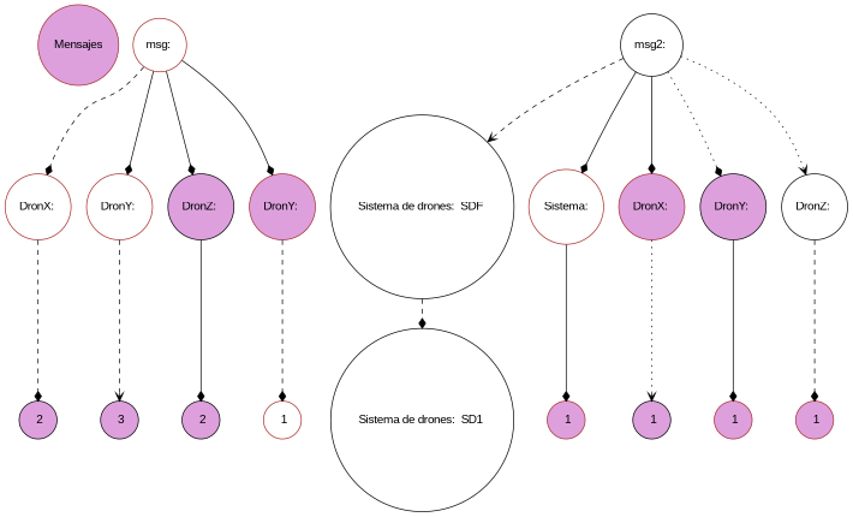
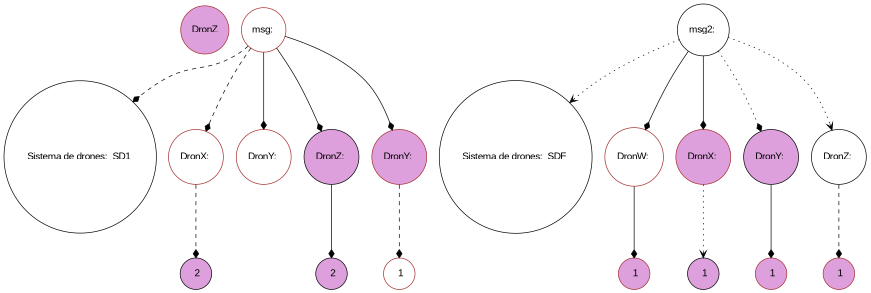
  digraph {
    fontname="Liberation Sans"
    node [color=brown fillcolor=plum fontname="Liberation Sans" shape=circle style=filled]
    edge [arrowhead=diamond fontname="Liberation Sans" style=solid]
-   n1 [fontcolor=black label=Mensajes]
+   n1 [fontcolor=black label=DronZ]
    n2 [fillcolor=white label="msg: "]
    n3 [color=black fillcolor=white label="Sistema de drones:  SD1 "]
    n4 [fillcolor=white label="DronX: "]
    n5 [fillcolor=white label="DronY: "]
    n6 [color=black label="DronZ: "]
    n7 [label="DronY: "]
    n8 [color=black label="  2 "]
-   n9 [color=black label="  3 "]
    n10 [color=black label="  2 "]
    n11 [fillcolor=white label="  1 "]
    n12 [color=black fillcolor=white label="msg2: "]
    n13 [color=black fillcolor=white label="Sistema de drones:  SDF "]
-   n14 [fillcolor=white label="Sistema:"]
+   n14 [fillcolor=white label="DronW: "]
    n15 [label="DronX: "]
    n16 [color=black label="DronY: "]
    n17 [color=black fillcolor=white label="DronZ: "]
    n18 [label="  1 "]
    n19 [color=black label="  1 "]
    n20 [label="  1 "]
    n21 [label="  1 "]
-   n13 -> n3 [style=dashed]
+   n2 -> n3 [style=dashed]
    n2 -> n4 [style=dashed]
    n2 -> n5
    n2 -> n6
    n2 -> n7
    n4 -> n8 [style=dashed]
-   n5 -> n9 [arrowhead=vee style=dashed]
    n6 -> n10
    n7 -> n11 [style=dashed]
-   n12 -> n13 [arrowhead=vee style=dashed]
+   n12 -> n13 [arrowhead=vee style=dotted]
    n12 -> n14
    n12 -> n15
    n12 -> n16 [style=dotted]
    n12 -> n17 [arrowhead=vee style=dotted]
    n14 -> n18
    n15 -> n19 [arrowhead=vee style=dotted]
    n16 -> n20
    n17 -> n21 [style=dashed]
  }
